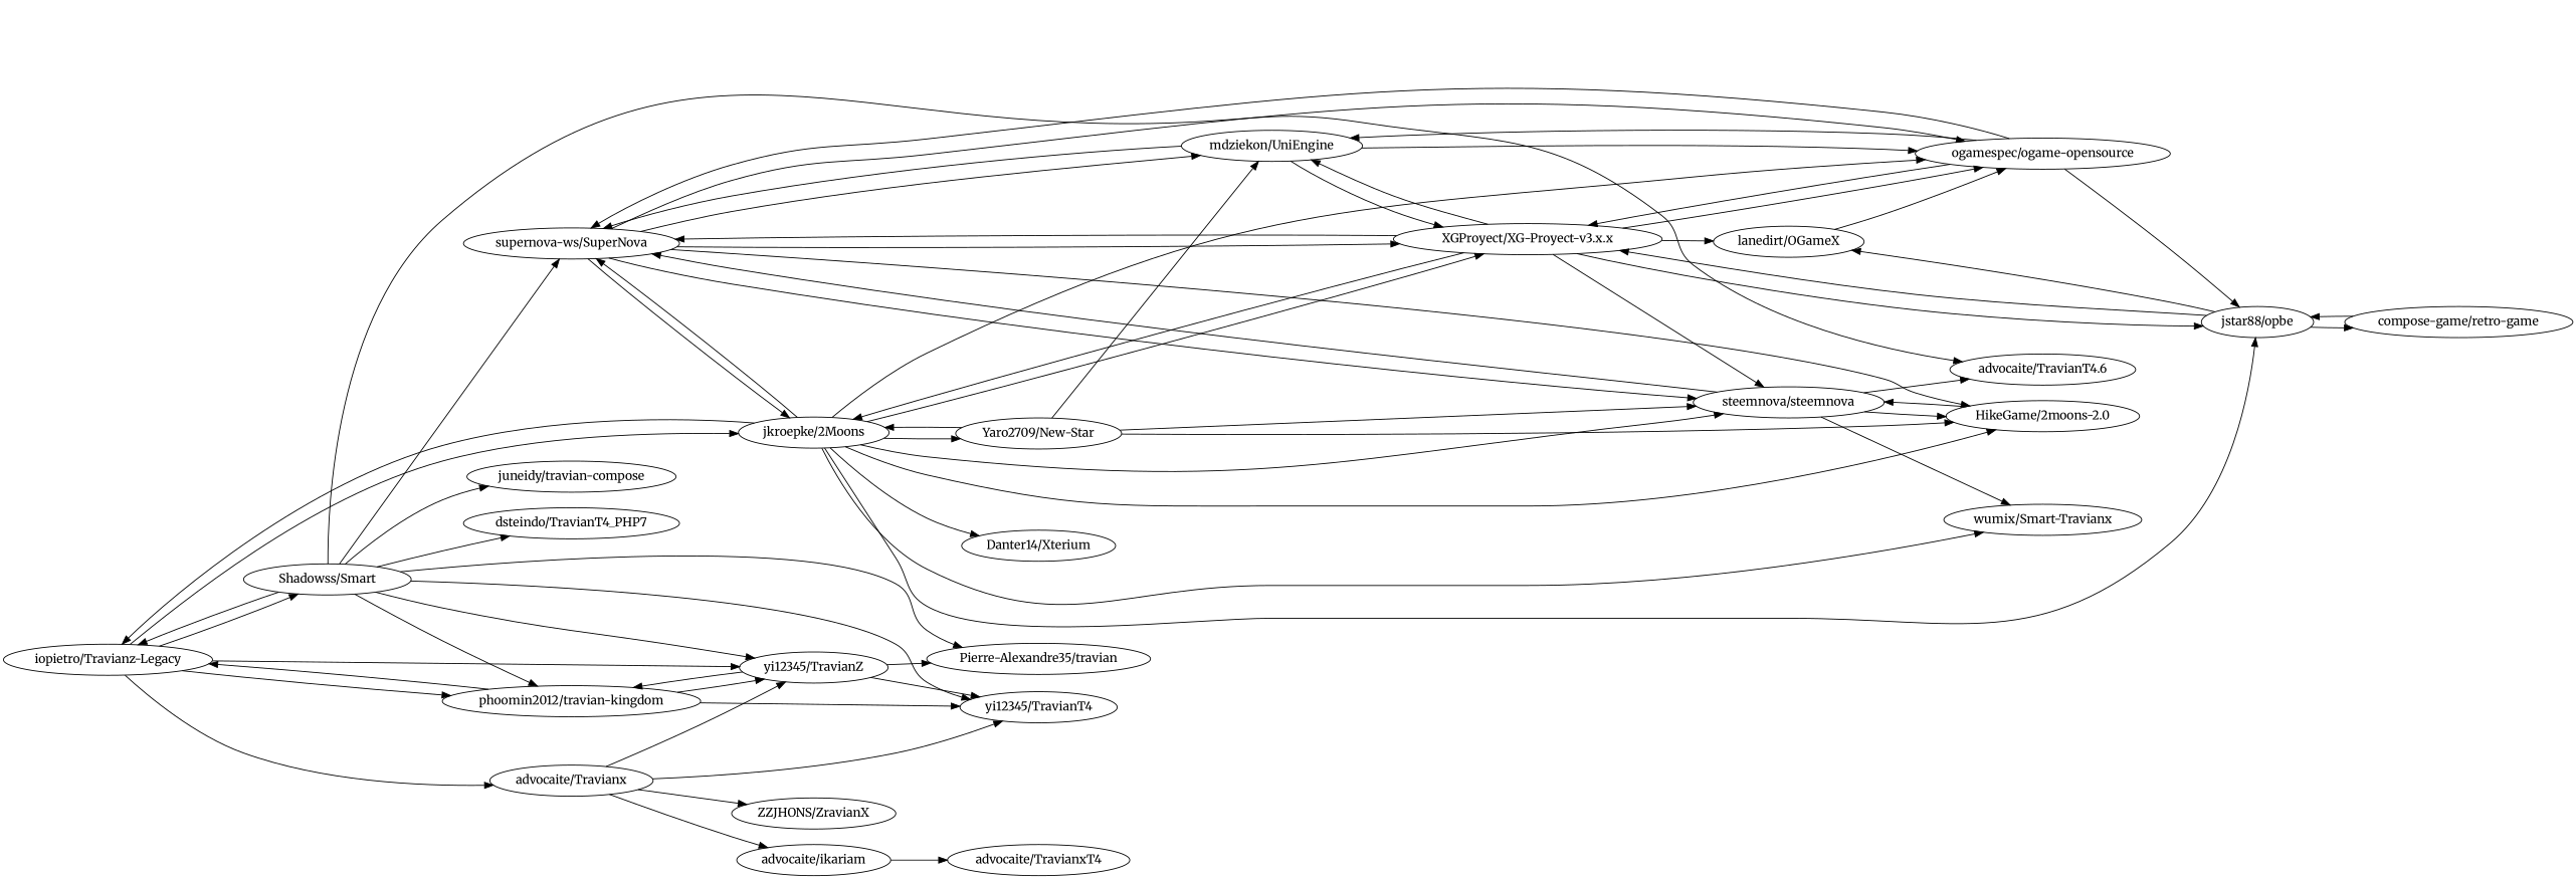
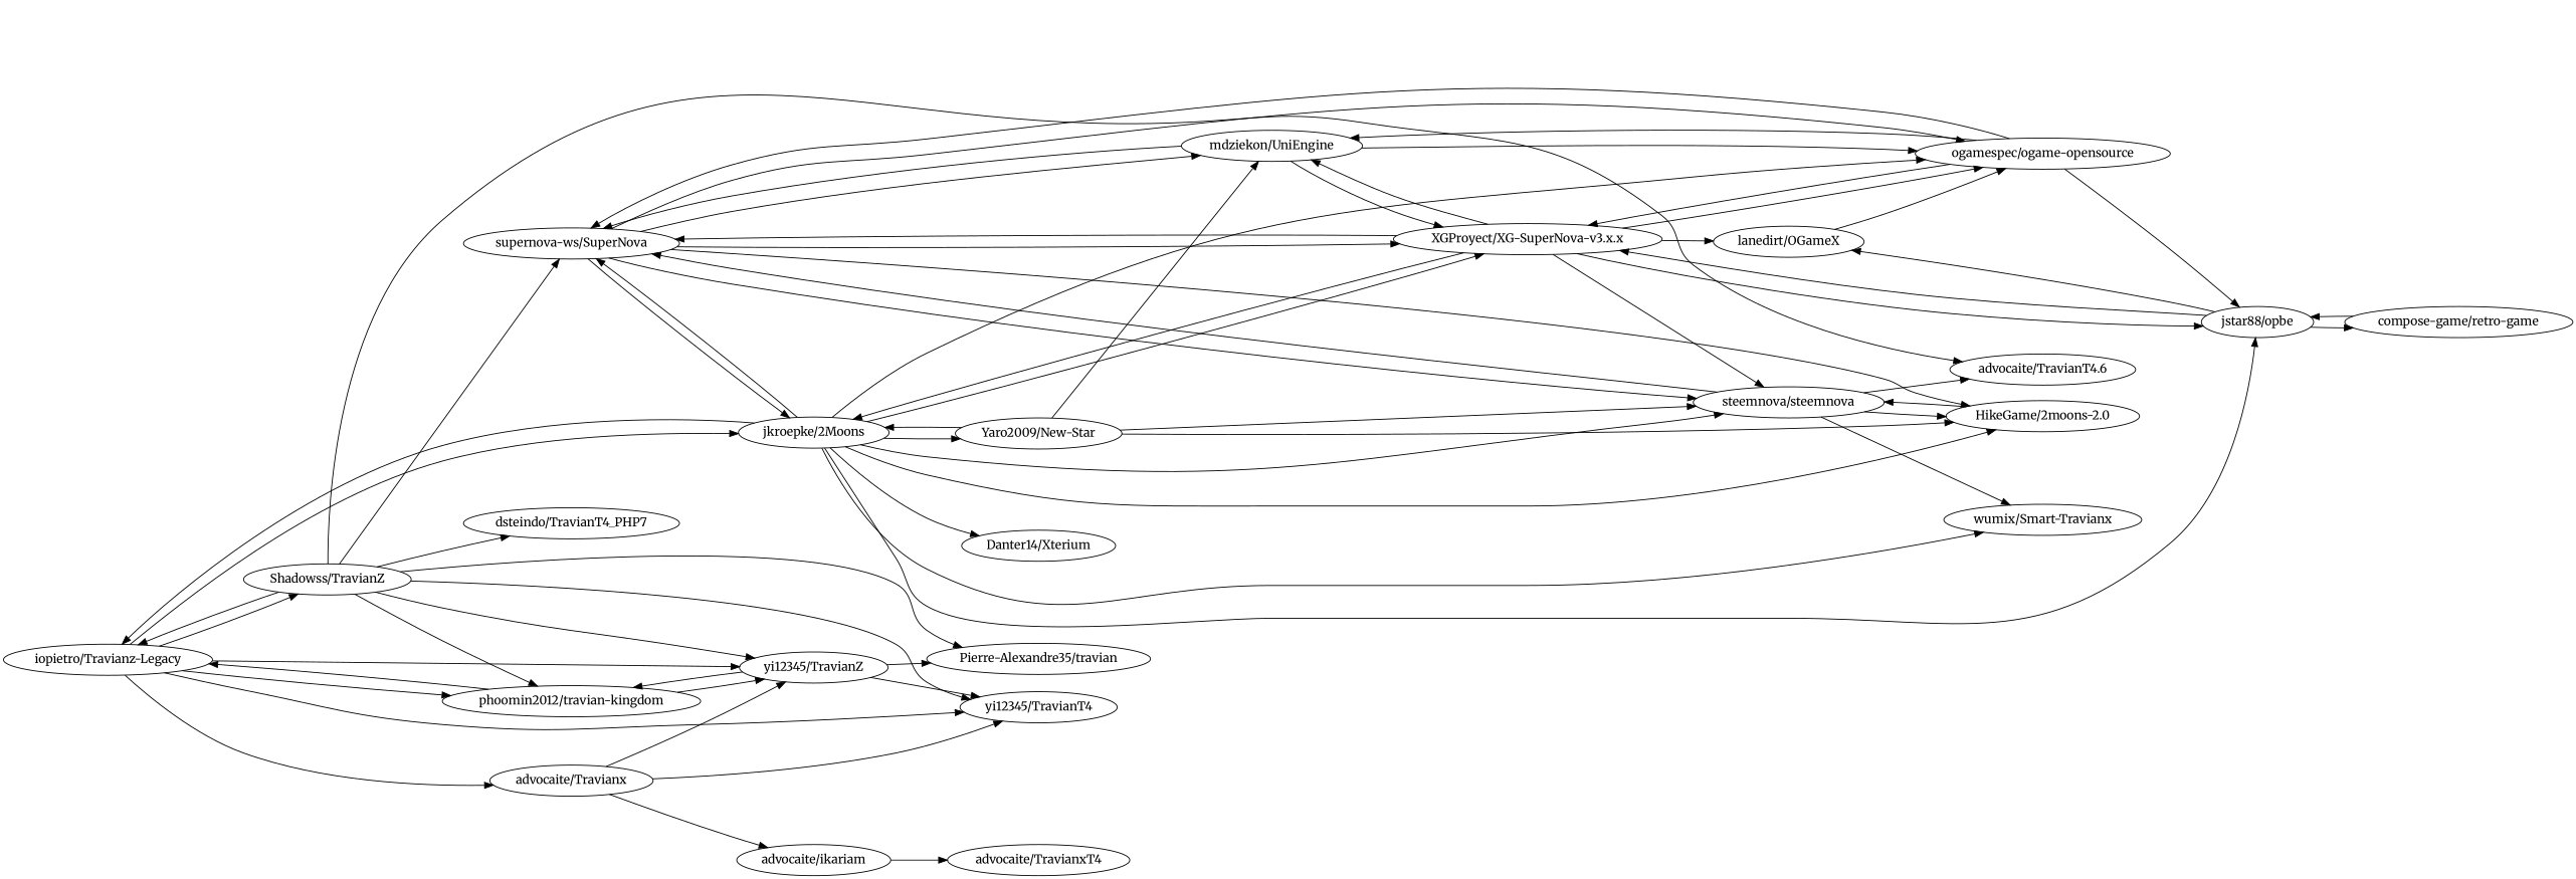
  digraph {
    fontname=Merriweather
    rankdir=LR
    node [fontname=Merriweather]
    edge [fontname=Merriweather]
    "iopietro/Travianz-Legacy" [l="0.405,45.626"]
-   "Shadowss/TravianZ" [l="0.387,45.641" label="Shadowss/Smart"]
+   "Shadowss/TravianZ" [l="0.387,45.641"]
    "phoomin2012/travian-kingdom" [l="0.375,45.627"]
    "yi12345/TravianZ" [l="0.383,45.616"]
    "yi12345/TravianT4" [l="0.398,45.614"]
    "advocaite/Travianx" [l="0.39,45.598"]
    "jkroepke/2Moons" [l="0.455,45.64"]
    "advocaite/TravianT4.6" [l="0.384,45.663"]
-   "juneidy/travian-compose" [l="0.36,45.639"]
    "dsteindo/TravianT4_PHP7" [l="0.368,45.657"]
    "Pierre-Alexandre35/travian" [l="0.357,45.65"]
    "supernova-ws/SuperNova" [l="0.438,45.649"]
-   "ZZJHONS/ZravianX" [l="0.367,45.588"]
    "advocaite/ikariam" [l="0.388,45.576"]
    "HikeGame/2moons-2.0" [l="0.459,45.625"]
    "steemnova/steemnova" [l="0.443,45.632"]
    n17 [l="0.446,45.619" label="wumix/Smart-Travianx"]
    "ogamespec/ogame-opensource" [l="0.453,45.667"]
-   "XGProyect/XG-Proyect-v3.x.x" [l="0.456,45.657"]
+   "XGProyect/XG-Proyect-v3.x.x" [l="0.456,45.657" label="XGProyect/XG-SuperNova-v3.x.x"]
    "jstar88/opbe" [l="0.479,45.666"]
-   "Yaro2709/New-Star" [l="0.478,45.63"]
+   "Yaro2709/New-Star" [l="0.478,45.63" label="Yaro2009/New-Star"]
    "Danter14/Xterium" [l="0.486,45.642"]
    "mdziekon/UniEngine" [l="0.472,45.652"]
    "advocaite/TravianxT4" [l="0.384,45.562"]
    "lanedirt/OGameX" [l="0.452,45.682"]
    n26 [l="0.5,45.674" label="compose-game/retro-game"]
    "iopietro/Travianz-Legacy" -> "Shadowss/TravianZ"
    "iopietro/Travianz-Legacy" -> "phoomin2012/travian-kingdom"
    "iopietro/Travianz-Legacy" -> "yi12345/TravianZ"
-   "phoomin2012/travian-kingdom" -> "yi12345/TravianT4"
+   "iopietro/Travianz-Legacy" -> "yi12345/TravianT4"
    "iopietro/Travianz-Legacy" -> "advocaite/Travianx"
    "iopietro/Travianz-Legacy" -> "jkroepke/2Moons"
    "Shadowss/TravianZ" -> "iopietro/Travianz-Legacy"
    "Shadowss/TravianZ" -> "phoomin2012/travian-kingdom"
    "Shadowss/TravianZ" -> "yi12345/TravianZ"
    "Shadowss/TravianZ" -> "yi12345/TravianT4"
    "Shadowss/TravianZ" -> "advocaite/TravianT4.6"
-   "Shadowss/TravianZ" -> "juneidy/travian-compose"
    "Shadowss/TravianZ" -> "dsteindo/TravianT4_PHP7"
    "Shadowss/TravianZ" -> "Pierre-Alexandre35/travian"
    "Shadowss/TravianZ" -> "supernova-ws/SuperNova"
    "phoomin2012/travian-kingdom" -> "iopietro/Travianz-Legacy"
    "phoomin2012/travian-kingdom" -> "yi12345/TravianZ"
    "yi12345/TravianZ" -> "phoomin2012/travian-kingdom"
    "yi12345/TravianZ" -> "yi12345/TravianT4"
    "yi12345/TravianZ" -> "Pierre-Alexandre35/travian"
    "advocaite/Travianx" -> "yi12345/TravianZ"
    "advocaite/Travianx" -> "yi12345/TravianT4"
-   "advocaite/Travianx" -> "ZZJHONS/ZravianX"
    "advocaite/Travianx" -> "advocaite/ikariam"
    "jkroepke/2Moons" -> "iopietro/Travianz-Legacy"
    "jkroepke/2Moons" -> "supernova-ws/SuperNova"
    "jkroepke/2Moons" -> "HikeGame/2moons-2.0"
    "jkroepke/2Moons" -> "steemnova/steemnova"
    "jkroepke/2Moons" -> n17
    "jkroepke/2Moons" -> "ogamespec/ogame-opensource"
    "jkroepke/2Moons" -> "XGProyect/XG-Proyect-v3.x.x"
    "jkroepke/2Moons" -> "jstar88/opbe"
    "jkroepke/2Moons" -> "Yaro2709/New-Star"
    "jkroepke/2Moons" -> "Danter14/Xterium"
    "supernova-ws/SuperNova" -> "jkroepke/2Moons"
    "supernova-ws/SuperNova" -> "HikeGame/2moons-2.0"
    "supernova-ws/SuperNova" -> "steemnova/steemnova"
    "supernova-ws/SuperNova" -> "ogamespec/ogame-opensource"
    "supernova-ws/SuperNova" -> "XGProyect/XG-Proyect-v3.x.x"
    "supernova-ws/SuperNova" -> "mdziekon/UniEngine"
    "advocaite/ikariam" -> "advocaite/TravianxT4"
    "HikeGame/2moons-2.0" -> "steemnova/steemnova"
    "steemnova/steemnova" -> "advocaite/TravianT4.6"
    "steemnova/steemnova" -> "supernova-ws/SuperNova"
    "steemnova/steemnova" -> "HikeGame/2moons-2.0"
    "steemnova/steemnova" -> n17
    "ogamespec/ogame-opensource" -> "supernova-ws/SuperNova"
    "ogamespec/ogame-opensource" -> "XGProyect/XG-Proyect-v3.x.x"
    "ogamespec/ogame-opensource" -> "jstar88/opbe"
    "ogamespec/ogame-opensource" -> "mdziekon/UniEngine"
    "XGProyect/XG-Proyect-v3.x.x" -> "jkroepke/2Moons"
    "XGProyect/XG-Proyect-v3.x.x" -> "supernova-ws/SuperNova"
    "XGProyect/XG-Proyect-v3.x.x" -> "steemnova/steemnova"
    "XGProyect/XG-Proyect-v3.x.x" -> "ogamespec/ogame-opensource"
    "XGProyect/XG-Proyect-v3.x.x" -> "jstar88/opbe"
    "XGProyect/XG-Proyect-v3.x.x" -> "mdziekon/UniEngine"
    "XGProyect/XG-Proyect-v3.x.x" -> "lanedirt/OGameX"
    "jstar88/opbe" -> "XGProyect/XG-Proyect-v3.x.x"
    "jstar88/opbe" -> "lanedirt/OGameX"
    "jstar88/opbe" -> n26
    "Yaro2709/New-Star" -> "jkroepke/2Moons"
    "Yaro2709/New-Star" -> "HikeGame/2moons-2.0"
    "Yaro2709/New-Star" -> "steemnova/steemnova"
    "Yaro2709/New-Star" -> "mdziekon/UniEngine"
    "mdziekon/UniEngine" -> "supernova-ws/SuperNova"
    "mdziekon/UniEngine" -> "ogamespec/ogame-opensource"
    "mdziekon/UniEngine" -> "XGProyect/XG-Proyect-v3.x.x"
    "lanedirt/OGameX" -> "ogamespec/ogame-opensource"
    n26 -> "jstar88/opbe"
  }
